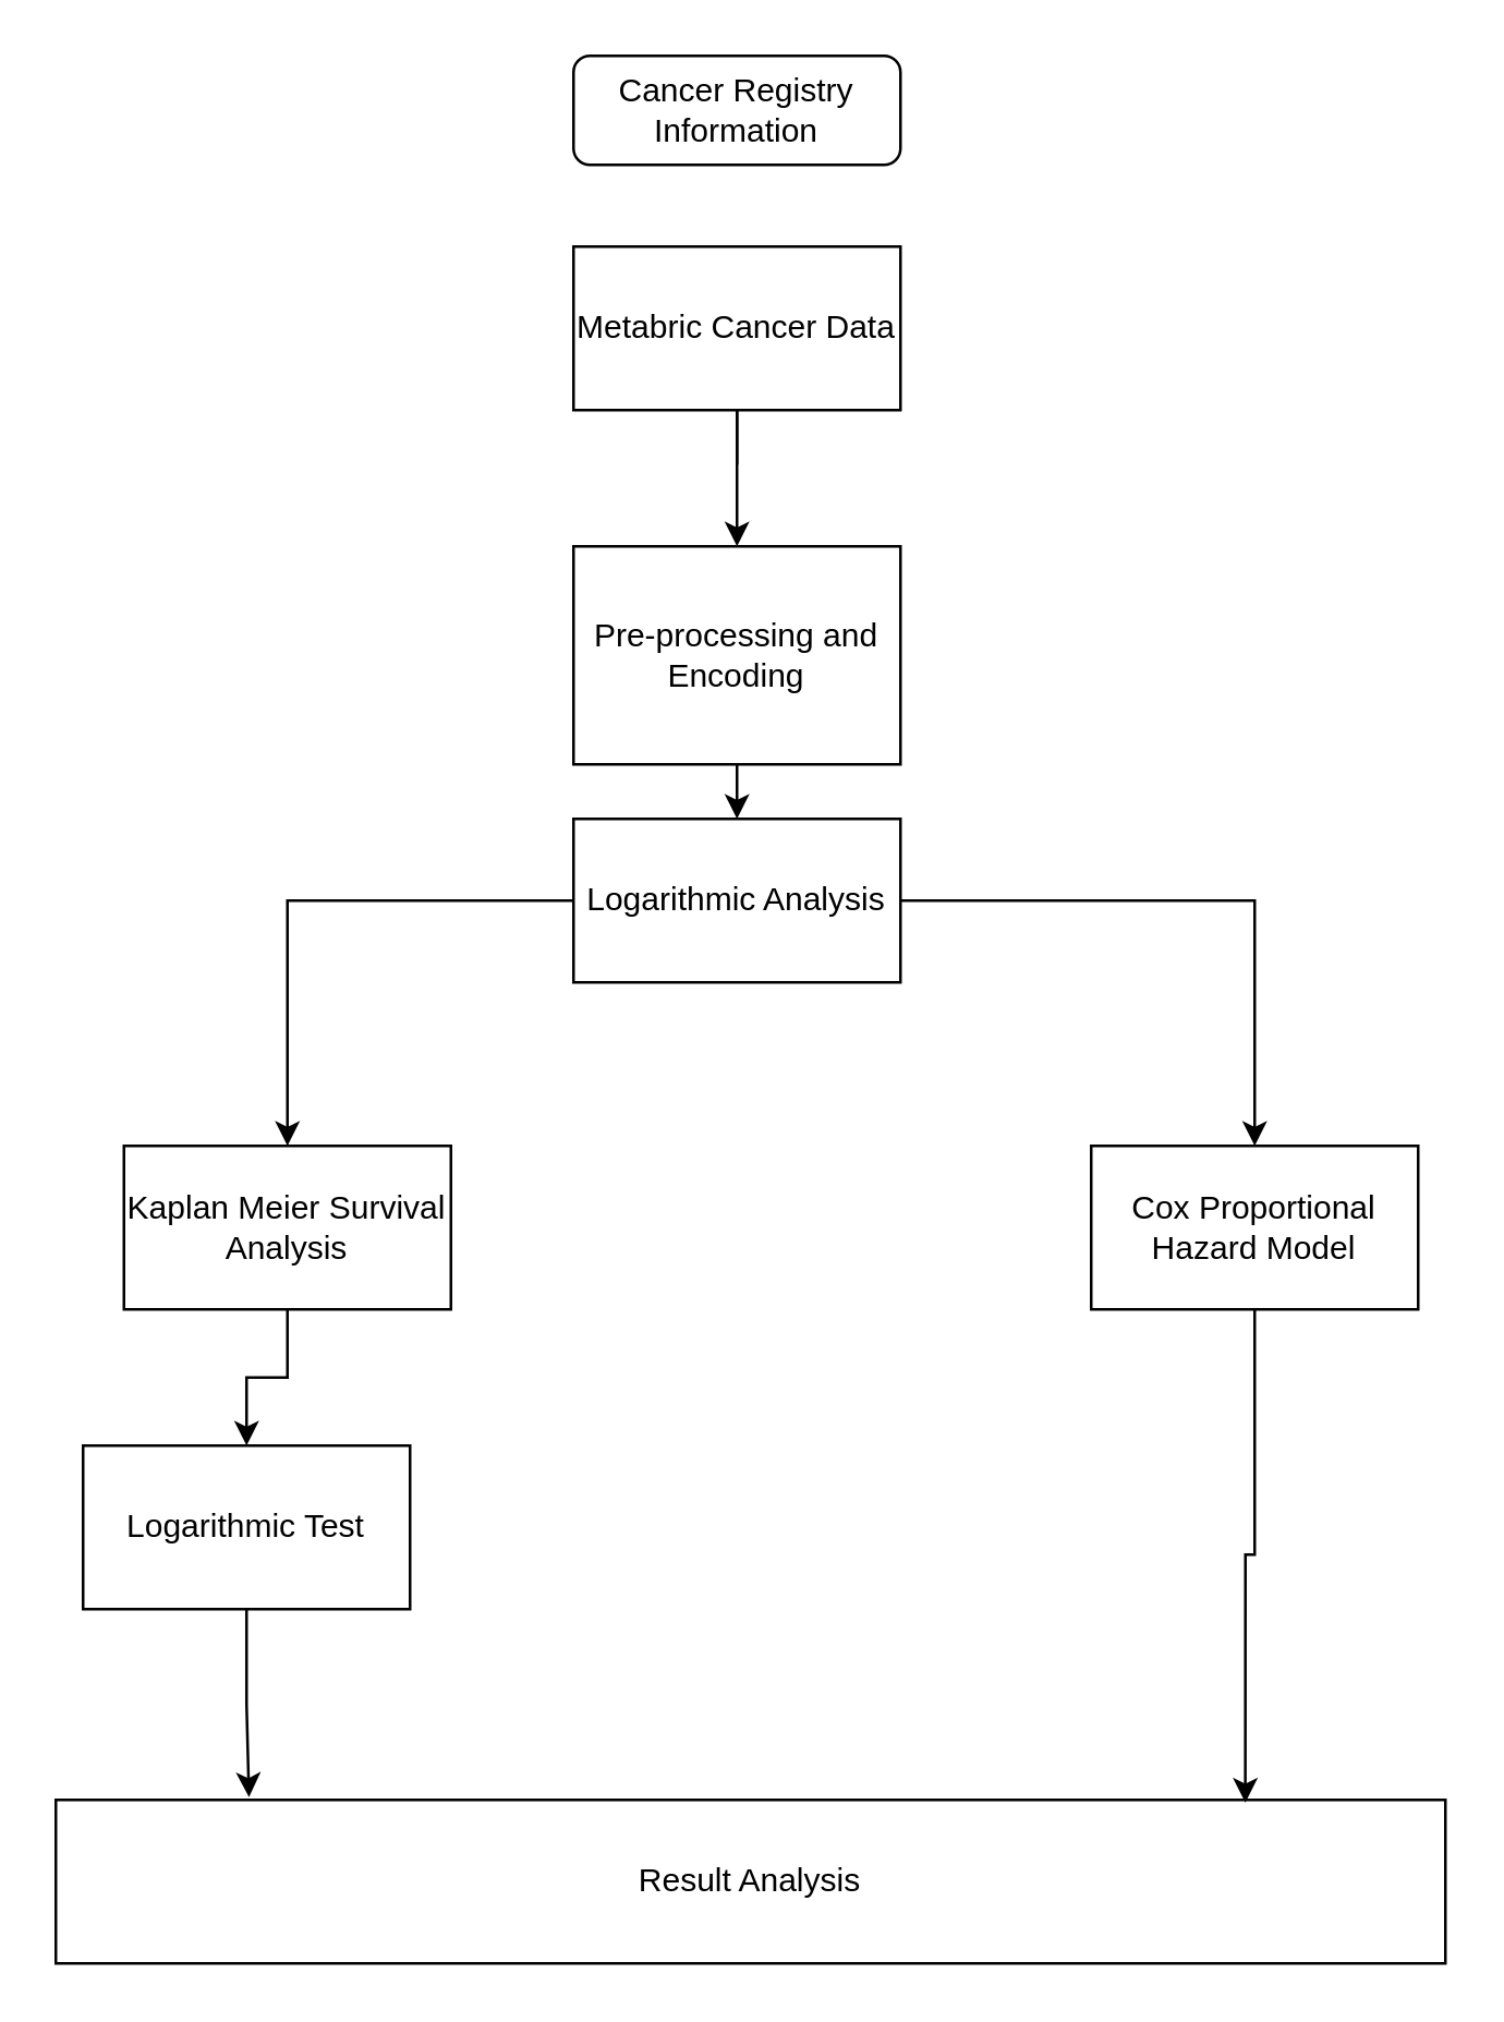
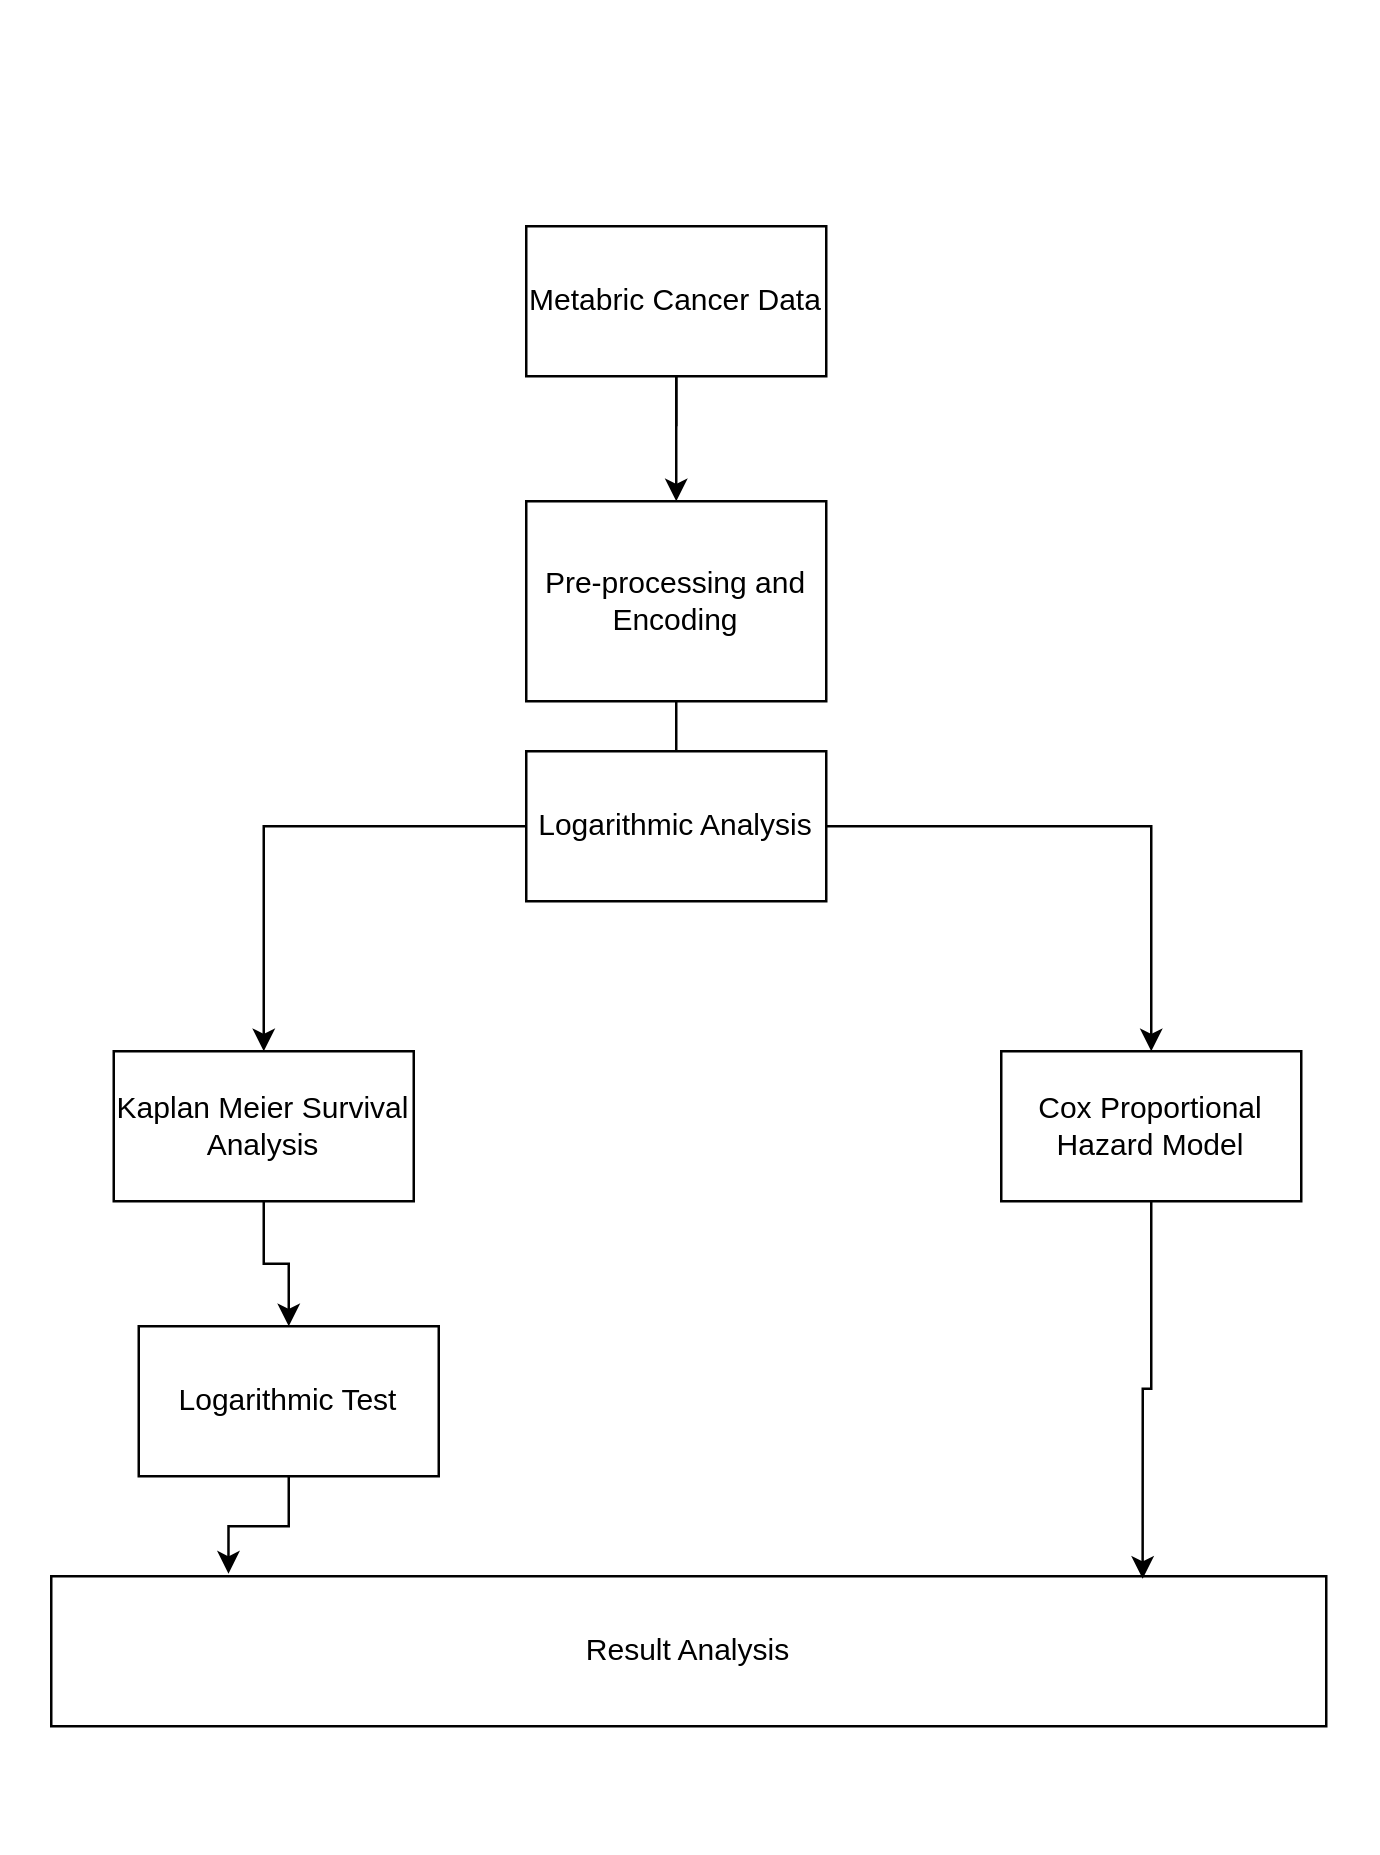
  <mxCell id="0" />
  <mxCell id="1" parent="0" />
  <mxCell id="2" style="edgeStyle=orthogonalEdgeStyle;rounded=0;orthogonalLoop=1;jettySize=auto;html=1;" edge="1" parent="1" source="7"><mxGeometry relative="1" as="geometry"><mxPoint x="270" y="140" as="targetPoint" /></mxGeometry></mxCell>
- <mxCell id="3" value="Cancer Registry Information" style="rounded=1;whiteSpace=wrap;html=1;" vertex="1" parent="1"><mxGeometry x="210" y="20" width="120" height="40" as="geometry" /></mxCell>
  <mxCell id="4" style="edgeStyle=orthogonalEdgeStyle;rounded=0;orthogonalLoop=1;jettySize=auto;html=1;" edge="1" parent="1" source="7" target="6"><mxGeometry relative="1" as="geometry" /></mxCell>
- <mxCell id="5" style="edgeStyle=orthogonalEdgeStyle;rounded=0;orthogonalLoop=1;jettySize=auto;html=1;exitX=0.5;exitY=1;exitDx=0;exitDy=0;entryX=0.5;entryY=0;entryDx=0;entryDy=0;" edge="1" parent="1" source="6" target="10"><mxGeometry relative="1" as="geometry" /></mxCell>
+ <mxCell id="5" style="edgeStyle=orthogonalEdgeStyle;rounded=0;orthogonalLoop=1;jettySize=auto;html=1;exitX=0.5;exitY=1;exitDx=0;exitDy=0;entryX=0.5;entryY=0;entryDx=0;entryDy=0;endArrow=none;" edge="1" parent="1" source="6" target="10"><mxGeometry relative="1" as="geometry" /></mxCell>
  <mxCell id="6" value="Pre-processing and Encoding" style="rounded=0;whiteSpace=wrap;html=1;" vertex="1" parent="1"><mxGeometry x="210" y="200" width="120" height="80" as="geometry" /></mxCell>
  <mxCell id="7" value="Metabric Cancer Data" style="rounded=0;whiteSpace=wrap;html=1;" vertex="1" parent="1"><mxGeometry x="210" y="90" width="120" height="60" as="geometry" /></mxCell>
  <mxCell id="8" style="edgeStyle=orthogonalEdgeStyle;rounded=0;orthogonalLoop=1;jettySize=auto;html=1;entryX=0.5;entryY=0;entryDx=0;entryDy=0;" edge="1" parent="1" source="10" target="12"><mxGeometry relative="1" as="geometry" /></mxCell>
  <mxCell id="9" style="edgeStyle=orthogonalEdgeStyle;rounded=0;orthogonalLoop=1;jettySize=auto;html=1;entryX=0.5;entryY=0;entryDx=0;entryDy=0;" edge="1" parent="1" source="10" target="13"><mxGeometry relative="1" as="geometry" /></mxCell>
  <mxCell id="10" value="Logarithmic Analysis" style="rounded=0;whiteSpace=wrap;html=1;" vertex="1" parent="1"><mxGeometry x="210" y="300" width="120" height="60" as="geometry" /></mxCell>
  <mxCell id="11" style="edgeStyle=orthogonalEdgeStyle;rounded=0;orthogonalLoop=1;jettySize=auto;html=1;entryX=0.5;entryY=0;entryDx=0;entryDy=0;" edge="1" parent="1" source="12" target="14"><mxGeometry relative="1" as="geometry" /></mxCell>
  <mxCell id="12" value="Kaplan Meier Survival Analysis" style="rounded=0;whiteSpace=wrap;html=1;" vertex="1" parent="1"><mxGeometry x="45" y="420" width="120" height="60" as="geometry" /></mxCell>
  <mxCell id="13" value="Cox Proportional Hazard Model" style="rounded=0;whiteSpace=wrap;html=1;" vertex="1" parent="1"><mxGeometry x="400" y="420" width="120" height="60" as="geometry" /></mxCell>
- <mxCell id="14" value="Logarithmic Test" style="rounded=0;whiteSpace=wrap;html=1;" vertex="1" parent="1"><mxGeometry x="30" y="530" width="120" height="60" as="geometry" /></mxCell>
- <mxCell id="15" value="Result Analysis" style="rounded=0;whiteSpace=wrap;html=1;" vertex="1" parent="1"><mxGeometry x="20" y="660" width="510" height="60" as="geometry" /></mxCell>
+ <mxCell id="14" value="Logarithmic Test" style="rounded=0;whiteSpace=wrap;html=1;" vertex="1" parent="1"><mxGeometry x="55" y="530" width="120" height="60" as="geometry" /></mxCell>
+ <mxCell id="15" value="Result Analysis" style="rounded=0;whiteSpace=wrap;html=1;" vertex="1" parent="1"><mxGeometry x="20" y="630" width="510" height="60" as="geometry" /></mxCell>
  <mxCell id="16" style="edgeStyle=orthogonalEdgeStyle;rounded=0;orthogonalLoop=1;jettySize=auto;html=1;entryX=0.856;entryY=0.017;entryDx=0;entryDy=0;entryPerimeter=0;" edge="1" parent="1" source="13" target="15"><mxGeometry relative="1" as="geometry" /></mxCell>
  <mxCell id="17" style="edgeStyle=orthogonalEdgeStyle;rounded=0;orthogonalLoop=1;jettySize=auto;html=1;entryX=0.139;entryY=-0.017;entryDx=0;entryDy=0;entryPerimeter=0;" edge="1" parent="1" source="14" target="15"><mxGeometry relative="1" as="geometry" /></mxCell>
